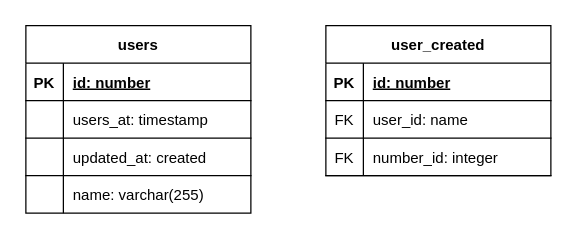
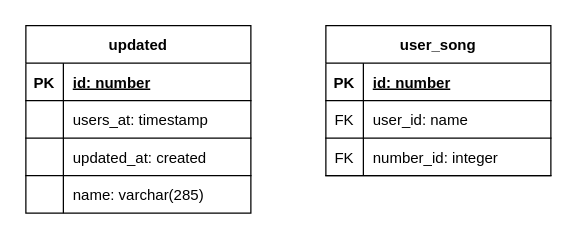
  <mxCell id="0" />
  <mxCell id="1" parent="0" />
- <mxCell id="2" value="users" style="shape=table;startSize=30;container=1;collapsible=1;childLayout=tableLayout;fixedRows=1;rowLines=0;fontStyle=1;align=center;resizeLast=1;rounded=0;sketch=0;" vertex="1" parent="1"><mxGeometry x="20" y="20" width="180" height="150" as="geometry" /></mxCell>
+ <mxCell id="2" value="updated" style="shape=table;startSize=30;container=1;collapsible=1;childLayout=tableLayout;fixedRows=1;rowLines=0;fontStyle=1;align=center;resizeLast=1;rounded=0;sketch=0;" vertex="1" parent="1"><mxGeometry x="20" y="20" width="180" height="150" as="geometry" /></mxCell>
  <mxCell id="3" value="" style="shape=tableRow;horizontal=0;startSize=0;swimlaneHead=0;swimlaneBody=0;fillColor=none;collapsible=0;dropTarget=0;points=[[0,0.5],[1,0.5]];portConstraint=eastwest;top=0;left=0;right=0;bottom=1;rounded=0;sketch=0;" vertex="1" parent="2"><mxGeometry y="30" width="180" height="30" as="geometry" /></mxCell>
  <mxCell id="4" value="PK" style="shape=partialRectangle;connectable=0;fillColor=none;top=0;left=0;bottom=0;right=0;fontStyle=1;overflow=hidden;rounded=0;sketch=0;" vertex="1" parent="3"><mxGeometry width="30" height="30" as="geometry"><mxRectangle width="30" height="30" as="alternateBounds" /></mxGeometry></mxCell>
  <mxCell id="5" value="id: number" style="shape=partialRectangle;connectable=0;fillColor=none;top=0;left=0;bottom=0;right=0;align=left;spacingLeft=6;fontStyle=5;overflow=hidden;rounded=0;sketch=0;" vertex="1" parent="3"><mxGeometry x="30" width="150" height="30" as="geometry"><mxRectangle width="150" height="30" as="alternateBounds" /></mxGeometry></mxCell>
  <mxCell id="6" value="" style="shape=tableRow;horizontal=0;startSize=0;swimlaneHead=0;swimlaneBody=0;fillColor=none;collapsible=0;dropTarget=0;points=[[0,0.5],[1,0.5]];portConstraint=eastwest;top=0;left=0;right=0;bottom=1;rounded=0;sketch=0;" vertex="1" parent="2"><mxGeometry y="60" width="180" height="30" as="geometry" /></mxCell>
  <mxCell id="7" value="" style="shape=partialRectangle;connectable=0;fillColor=none;top=0;left=0;bottom=0;right=0;fontStyle=1;overflow=hidden;rounded=0;sketch=0;" vertex="1" parent="6"><mxGeometry width="30" height="30" as="geometry"><mxRectangle width="30" height="30" as="alternateBounds" /></mxGeometry></mxCell>
  <mxCell id="8" value="users_at: timestamp" style="shape=partialRectangle;connectable=0;fillColor=none;top=0;left=0;bottom=0;right=0;align=left;spacingLeft=6;fontStyle=0;overflow=hidden;rounded=0;sketch=0;" vertex="1" parent="6"><mxGeometry x="30" width="150" height="30" as="geometry"><mxRectangle width="150" height="30" as="alternateBounds" /></mxGeometry></mxCell>
  <mxCell id="9" value="" style="shape=tableRow;horizontal=0;startSize=0;swimlaneHead=0;swimlaneBody=0;fillColor=none;collapsible=0;dropTarget=0;points=[[0,0.5],[1,0.5]];portConstraint=eastwest;top=0;left=0;right=0;bottom=1;rounded=0;sketch=0;" vertex="1" parent="2"><mxGeometry y="90" width="180" height="30" as="geometry" /></mxCell>
  <mxCell id="10" value="" style="shape=partialRectangle;connectable=0;fillColor=none;top=0;left=0;bottom=0;right=0;fontStyle=1;overflow=hidden;rounded=0;sketch=0;" vertex="1" parent="9"><mxGeometry width="30" height="30" as="geometry"><mxRectangle width="30" height="30" as="alternateBounds" /></mxGeometry></mxCell>
  <mxCell id="11" value="updated_at: created" style="shape=partialRectangle;connectable=0;fillColor=none;top=0;left=0;bottom=0;right=0;align=left;spacingLeft=6;fontStyle=0;overflow=hidden;rounded=0;sketch=0;" vertex="1" parent="9"><mxGeometry x="30" width="150" height="30" as="geometry"><mxRectangle width="150" height="30" as="alternateBounds" /></mxGeometry></mxCell>
  <mxCell id="12" value="" style="shape=tableRow;horizontal=0;startSize=0;swimlaneHead=0;swimlaneBody=0;fillColor=none;collapsible=0;dropTarget=0;points=[[0,0.5],[1,0.5]];portConstraint=eastwest;top=0;left=0;right=0;bottom=0;rounded=0;sketch=0;" vertex="1" parent="2"><mxGeometry y="120" width="180" height="30" as="geometry" /></mxCell>
  <mxCell id="13" value="" style="shape=partialRectangle;connectable=0;fillColor=none;top=0;left=0;bottom=0;right=0;fontStyle=0;overflow=hidden;rounded=0;sketch=0;" vertex="1" parent="12"><mxGeometry width="30" height="30" as="geometry"><mxRectangle width="30" height="30" as="alternateBounds" /></mxGeometry></mxCell>
- <mxCell id="14" value="name: varchar(255)" style="shape=partialRectangle;connectable=0;fillColor=none;top=0;left=0;bottom=0;right=0;align=left;spacingLeft=6;fontStyle=0;overflow=hidden;rounded=0;sketch=0;" vertex="1" parent="12"><mxGeometry x="30" width="150" height="30" as="geometry"><mxRectangle width="150" height="30" as="alternateBounds" /></mxGeometry></mxCell>
- <mxCell id="15" value="user_created" style="shape=table;startSize=30;container=1;collapsible=1;childLayout=tableLayout;fixedRows=1;rowLines=0;fontStyle=1;align=center;resizeLast=1;rounded=0;sketch=0;" vertex="1" parent="1"><mxGeometry x="260" y="20" width="180" height="120" as="geometry" /></mxCell>
+ <mxCell id="14" value="name: varchar(285)" style="shape=partialRectangle;connectable=0;fillColor=none;top=0;left=0;bottom=0;right=0;align=left;spacingLeft=6;fontStyle=0;overflow=hidden;rounded=0;sketch=0;" vertex="1" parent="12"><mxGeometry x="30" width="150" height="30" as="geometry"><mxRectangle width="150" height="30" as="alternateBounds" /></mxGeometry></mxCell>
+ <mxCell id="15" value="user_song" style="shape=table;startSize=30;container=1;collapsible=1;childLayout=tableLayout;fixedRows=1;rowLines=0;fontStyle=1;align=center;resizeLast=1;rounded=0;sketch=0;" vertex="1" parent="1"><mxGeometry x="260" y="20" width="180" height="120" as="geometry" /></mxCell>
  <mxCell id="16" value="" style="shape=tableRow;horizontal=0;startSize=0;swimlaneHead=0;swimlaneBody=0;fillColor=none;collapsible=0;dropTarget=0;points=[[0,0.5],[1,0.5]];portConstraint=eastwest;top=0;left=0;right=0;bottom=1;rounded=0;sketch=0;" vertex="1" parent="15"><mxGeometry y="30" width="180" height="30" as="geometry" /></mxCell>
  <mxCell id="17" value="PK" style="shape=partialRectangle;connectable=0;fillColor=none;top=0;left=0;bottom=0;right=0;fontStyle=1;overflow=hidden;rounded=0;sketch=0;" vertex="1" parent="16"><mxGeometry width="30" height="30" as="geometry"><mxRectangle width="30" height="30" as="alternateBounds" /></mxGeometry></mxCell>
  <mxCell id="18" value="id: number" style="shape=partialRectangle;connectable=0;fillColor=none;top=0;left=0;bottom=0;right=0;align=left;spacingLeft=6;fontStyle=5;overflow=hidden;rounded=0;sketch=0;" vertex="1" parent="16"><mxGeometry x="30" width="150" height="30" as="geometry"><mxRectangle width="150" height="30" as="alternateBounds" /></mxGeometry></mxCell>
  <mxCell id="19" value="" style="shape=tableRow;horizontal=0;startSize=0;swimlaneHead=0;swimlaneBody=0;fillColor=none;collapsible=0;dropTarget=0;points=[[0,0.5],[1,0.5]];portConstraint=eastwest;top=0;left=0;right=0;bottom=1;rounded=0;sketch=0;" vertex="1" parent="15"><mxGeometry y="60" width="180" height="30" as="geometry" /></mxCell>
  <mxCell id="20" value="FK" style="shape=partialRectangle;connectable=0;fillColor=none;top=0;left=0;bottom=0;right=0;fontStyle=0;overflow=hidden;rounded=0;sketch=0;" vertex="1" parent="19"><mxGeometry width="30" height="30" as="geometry"><mxRectangle width="30" height="30" as="alternateBounds" /></mxGeometry></mxCell>
  <mxCell id="21" value="user_id: name" style="shape=partialRectangle;connectable=0;fillColor=none;top=0;left=0;bottom=0;right=0;align=left;spacingLeft=6;fontStyle=0;overflow=hidden;rounded=0;sketch=0;" vertex="1" parent="19"><mxGeometry x="30" width="150" height="30" as="geometry"><mxRectangle width="150" height="30" as="alternateBounds" /></mxGeometry></mxCell>
  <mxCell id="22" value="" style="shape=tableRow;horizontal=0;startSize=0;swimlaneHead=0;swimlaneBody=0;fillColor=none;collapsible=0;dropTarget=0;points=[[0,0.5],[1,0.5]];portConstraint=eastwest;top=0;left=0;right=0;bottom=1;rounded=0;sketch=0;" vertex="1" parent="15"><mxGeometry y="90" width="180" height="30" as="geometry" /></mxCell>
  <mxCell id="23" value="FK" style="shape=partialRectangle;connectable=0;fillColor=none;top=0;left=0;bottom=0;right=0;fontStyle=0;overflow=hidden;rounded=0;sketch=0;" vertex="1" parent="22"><mxGeometry width="30" height="30" as="geometry"><mxRectangle width="30" height="30" as="alternateBounds" /></mxGeometry></mxCell>
  <mxCell id="24" value="number_id: integer" style="shape=partialRectangle;connectable=0;fillColor=none;top=0;left=0;bottom=0;right=0;align=left;spacingLeft=6;fontStyle=0;overflow=hidden;rounded=0;sketch=0;" vertex="1" parent="22"><mxGeometry x="30" width="150" height="30" as="geometry"><mxRectangle width="150" height="30" as="alternateBounds" /></mxGeometry></mxCell>
